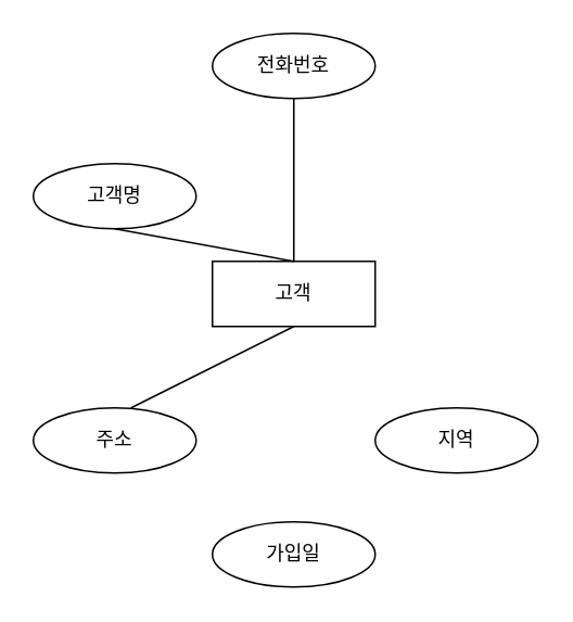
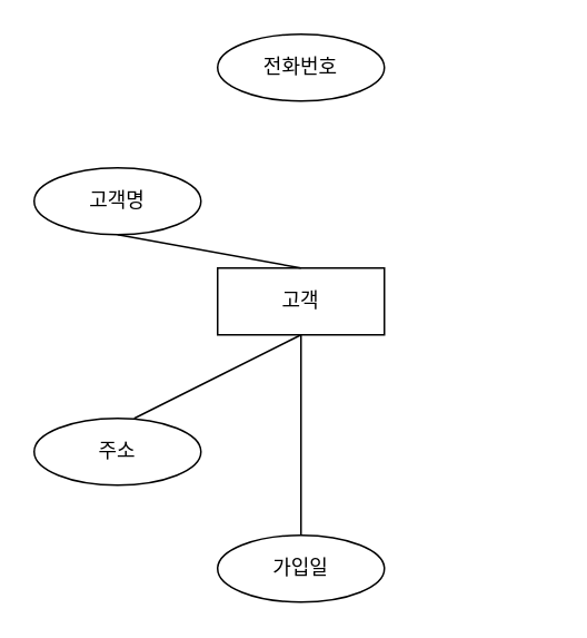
  <mxCell id="0" />
  <mxCell id="1" parent="0" />
  <mxCell id="2" value="고객" style="whiteSpace=wrap;html=1;align=center;rounded=0;" vertex="1" parent="1"><mxGeometry x="130" y="160" width="100" height="40" as="geometry" /></mxCell>
  <mxCell id="3" value="고객명" style="ellipse;whiteSpace=wrap;html=1;align=center;" vertex="1" parent="1"><mxGeometry x="20" y="100" width="100" height="40" as="geometry" /></mxCell>
  <mxCell id="4" value="" style="endArrow=none;html=1;rounded=0;entryX=0.5;entryY=0;entryDx=0;entryDy=0;" edge="1" parent="1" target="2"><mxGeometry relative="1" as="geometry"><mxPoint x="70" y="140" as="sourcePoint" /><mxPoint x="230" y="140" as="targetPoint" /></mxGeometry></mxCell>
- <mxCell id="5" value="지역" style="ellipse;whiteSpace=wrap;html=1;align=center;" vertex="1" parent="1"><mxGeometry x="230" y="250" width="100" height="40" as="geometry" /></mxCell>
  <mxCell id="6" value="주소" style="ellipse;whiteSpace=wrap;html=1;align=center;" vertex="1" parent="1"><mxGeometry x="20" y="250" width="100" height="40" as="geometry" /></mxCell>
  <mxCell id="7" value="전화번호" style="ellipse;whiteSpace=wrap;html=1;align=center;" vertex="1" parent="1"><mxGeometry x="130" y="20" width="100" height="40" as="geometry" /></mxCell>
  <mxCell id="8" value="" style="endArrow=none;html=1;rounded=0;exitX=0.6;exitY=0;exitDx=0;exitDy=0;exitPerimeter=0;" edge="1" parent="1" source="6"><mxGeometry relative="1" as="geometry"><mxPoint x="90" y="200" as="sourcePoint" /><mxPoint x="180" y="200" as="targetPoint" /></mxGeometry></mxCell>
- <mxCell id="9" value="" style="endArrow=none;html=1;rounded=0;entryX=0.5;entryY=1;entryDx=0;entryDy=0;" edge="1" parent="1" source="2" target="7"><mxGeometry relative="1" as="geometry"><mxPoint x="90" y="200" as="sourcePoint" /><mxPoint x="250" y="200" as="targetPoint" /></mxGeometry></mxCell>
  <mxCell id="10" value="가입일" style="ellipse;whiteSpace=wrap;html=1;align=center;" vertex="1" parent="1"><mxGeometry x="130" y="320" width="100" height="40" as="geometry" /></mxCell>
+ <mxCell id="11" value="" style="endArrow=none;html=1;rounded=0;entryX=0.5;entryY=0;entryDx=0;entryDy=0;exitX=0.5;exitY=1;exitDx=0;exitDy=0;" edge="1" parent="1" source="2" target="10"><mxGeometry relative="1" as="geometry"><mxPoint x="180" y="210" as="sourcePoint" /><mxPoint x="180" y="250" as="targetPoint" /></mxGeometry></mxCell>
